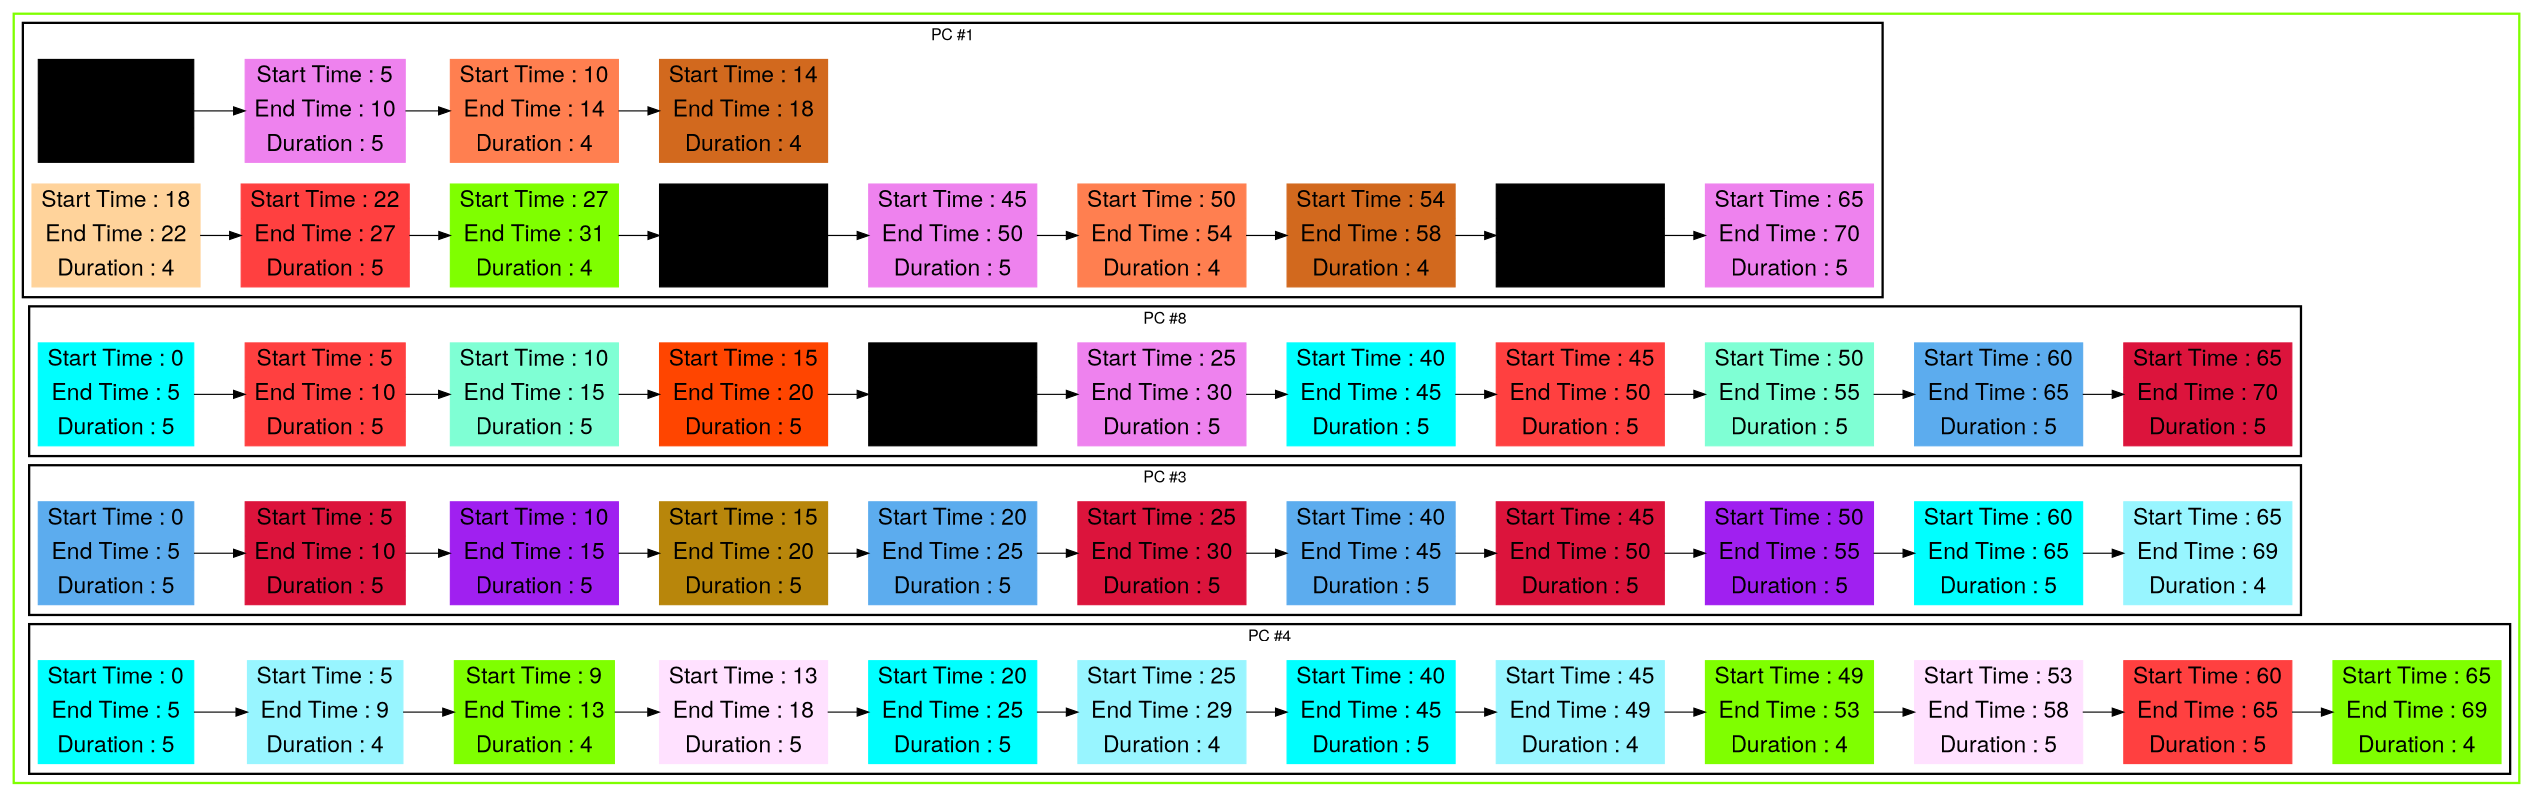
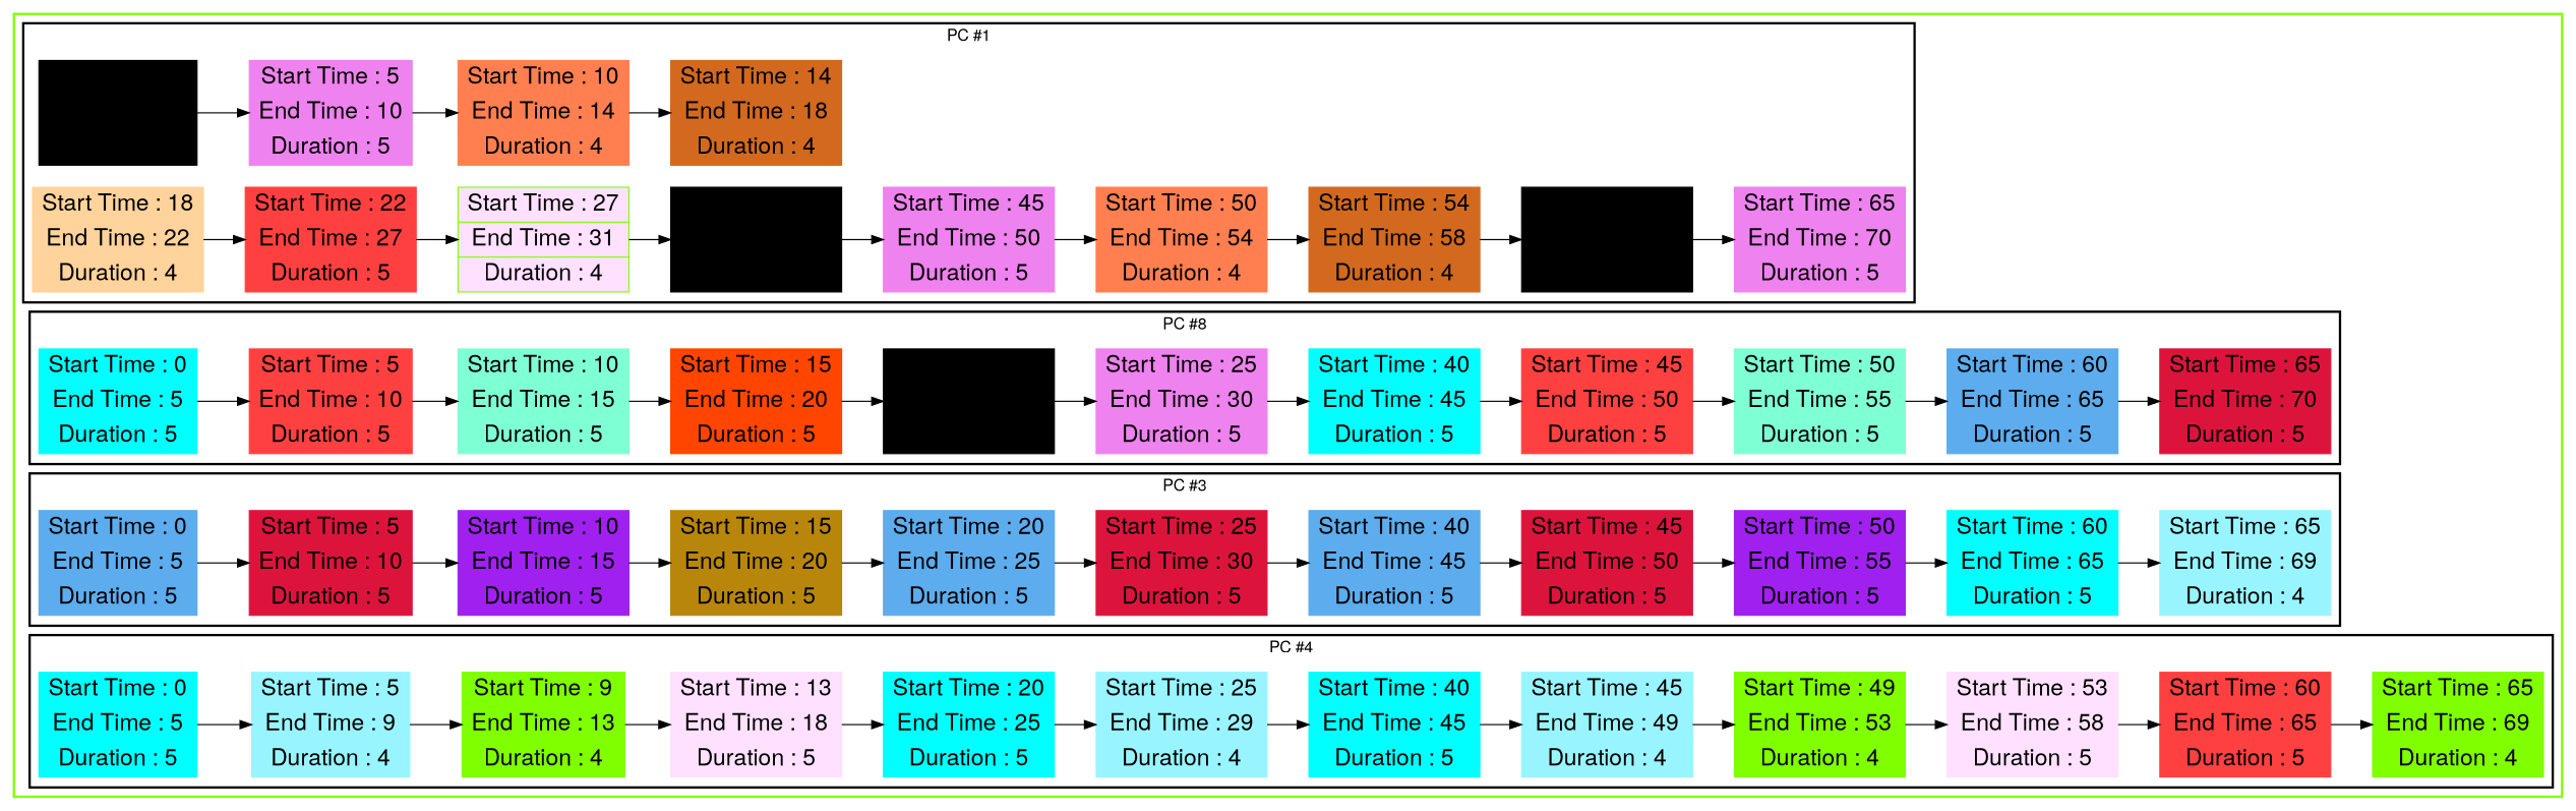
  digraph {
    fontname="Helvetica,Arial,sans-serif"
    rankdir=LR
    node [color=cornflower fontname="Helvetica,Arial,sans-serif" fontsize=20 shape=record style=filled]
    edge [fontname="Helvetica,Arial,sans-serif"]
    n1 [label="Start Time : 0 | End Time : 5 | Duration : 5"]
    n2 [color=violet label="Start Time : 5 | End Time : 10 | Duration : 5"]
    n3 [color=coral label="Start Time : 10 | End Time : 14 | Duration : 4"]
    n4 [color=chocolate label="Start Time : 14 | End Time : 18 | Duration : 4"]
    n5 [color=burlywood1 label="Start Time : 18 | End Time : 22 | Duration : 4"]
    n6 [color=brown1 label="Start Time : 22 | End Time : 27 | Duration : 5"]
-   n7 [color=chartreuse label="Start Time : 27 | End Time : 31 | Duration : 4"]
+   n7 [color=chartreuse label="Start Time : 27 | End Time : 31 | Duration : 4" fillcolor=thistle1]
    n8 [label="Start Time : 40 | End Time : 45 | Duration : 5"]
    n9 [color=violet label="Start Time : 45 | End Time : 50 | Duration : 5"]
    n10 [color=coral label="Start Time : 50 | End Time : 54 | Duration : 4"]
    n11 [color=chocolate label="Start Time : 54 | End Time : 58 | Duration : 4"]
    n12 [label="Start Time : 60 | End Time : 65 | Duration : 5"]
    n13 [color=violet label="Start Time : 65 | End Time : 70 | Duration : 5"]
    n14 [color=cyan label="Start Time : 0 | End Time : 5 | Duration : 5"]
    n15 [color=brown1 label="Start Time : 5 | End Time : 10 | Duration : 5"]
    n16 [color=aquamarine label="Start Time : 10 | End Time : 15 | Duration : 5"]
    n17 [color=orangered1 label="Start Time : 15 | End Time : 20 | Duration : 5"]
    n18 [label="Start Time : 20 | End Time : 25 | Duration : 5"]
    n19 [color=violet label="Start Time : 25 | End Time : 30 | Duration : 5"]
    n20 [color=cyan label="Start Time : 40 | End Time : 45 | Duration : 5"]
    n21 [color=brown1 label="Start Time : 45 | End Time : 50 | Duration : 5"]
    n22 [color=aquamarine label="Start Time : 50 | End Time : 55 | Duration : 5"]
    n23 [color=steelblue2 label="Start Time : 60 | End Time : 65 | Duration : 5"]
    n24 [color=crimson label="Start Time : 65 | End Time : 70 | Duration : 5"]
    n25 [color=steelblue2 label="Start Time : 0 | End Time : 5 | Duration : 5"]
    n26 [color=crimson label="Start Time : 5 | End Time : 10 | Duration : 5"]
    n27 [color=x11purple label="Start Time : 10 | End Time : 15 | Duration : 5"]
    n28 [color=darkgoldenrod label="Start Time : 15 | End Time : 20 | Duration : 5"]
    n29 [color=steelblue2 label="Start Time : 20 | End Time : 25 | Duration : 5"]
    n30 [color=crimson label="Start Time : 25 | End Time : 30 | Duration : 5"]
    n31 [color=steelblue2 label="Start Time : 40 | End Time : 45 | Duration : 5"]
    n32 [color=crimson label="Start Time : 45 | End Time : 50 | Duration : 5"]
    n33 [color=x11purple label="Start Time : 50 | End Time : 55 | Duration : 5"]
    n34 [color=aqua label="Start Time : 60 | End Time : 65 | Duration : 5"]
    n35 [color=cadetblue1 label="Start Time : 65 | End Time : 69 | Duration : 4"]
    n36 [color=aqua label="Start Time : 0 | End Time : 5 | Duration : 5"]
    n37 [color=cadetblue1 label="Start Time : 5 | End Time : 9 | Duration : 4"]
    n38 [color=chartreuse label="Start Time : 9 | End Time : 13 | Duration : 4"]
    n39 [color=thistle1 label="Start Time : 13 | End Time : 18 | Duration : 5"]
    n40 [color=aqua label="Start Time : 20 | End Time : 25 | Duration : 5"]
    n41 [color=cadetblue1 label="Start Time : 25 | End Time : 29 | Duration : 4"]
    n42 [color=aqua label="Start Time : 40 | End Time : 45 | Duration : 5"]
    n43 [color=cadetblue1 label="Start Time : 45 | End Time : 49 | Duration : 4"]
    n44 [color=chartreuse label="Start Time : 49 | End Time : 53 | Duration : 4"]
    n45 [color=thistle1 label="Start Time : 53 | End Time : 58 | Duration : 5"]
    n46 [color=brown1 label="Start Time : 60 | End Time : 65 | Duration : 5"]
    n47 [color=chartreuse label="Start Time : 65 | End Time : 69 | Duration : 4"]
    subgraph cluster_1 {
      color=chartreuse
      style=bold
      subgraph cluster_2 {
        color=black
        label="PC #1"
        style=bold
        n1
        n2
        n3
        n4
        n5
        n6
        n7
        n8
        n9
        n10
        n11
        n12
        n13
      }
      subgraph cluster_3 {
        color=black
        label="PC #8"
        style=bold
        n14
        n15
        n16
        n17
        n18
        n19
        n20
        n21
        n22
        n23
        n24
      }
      subgraph cluster_4 {
        color=black
        label="PC #3"
        style=bold
        n25
        n26
        n27
        n28
        n29
        n30
        n31
        n32
        n33
        n34
        n35
      }
      subgraph cluster_5 {
        color=black
        label="PC #4"
        style=bold
        n36
        n37
        n38
        n39
        n40
        n41
        n42
        n43
        n44
        n45
        n46
        n47
      }
    }
    n1 -> n2
    n2 -> n3
    n3 -> n4
    n5 -> n6
    n6 -> n7
    n7 -> n8
    n8 -> n9
    n9 -> n10
    n10 -> n11
    n11 -> n12
    n12 -> n13
    n14 -> n15
    n15 -> n16
    n16 -> n17
    n17 -> n18
    n18 -> n19
    n19 -> n20
    n20 -> n21
    n21 -> n22
    n22 -> n23
    n23 -> n24
    n25 -> n26
    n26 -> n27
    n27 -> n28
    n28 -> n29
    n29 -> n30
    n30 -> n31
    n31 -> n32
    n32 -> n33
    n33 -> n34
    n34 -> n35
    n36 -> n37
    n37 -> n38
    n38 -> n39
    n39 -> n40
    n40 -> n41
    n41 -> n42
    n42 -> n43
    n43 -> n44
    n44 -> n45
    n45 -> n46
    n46 -> n47
  }
